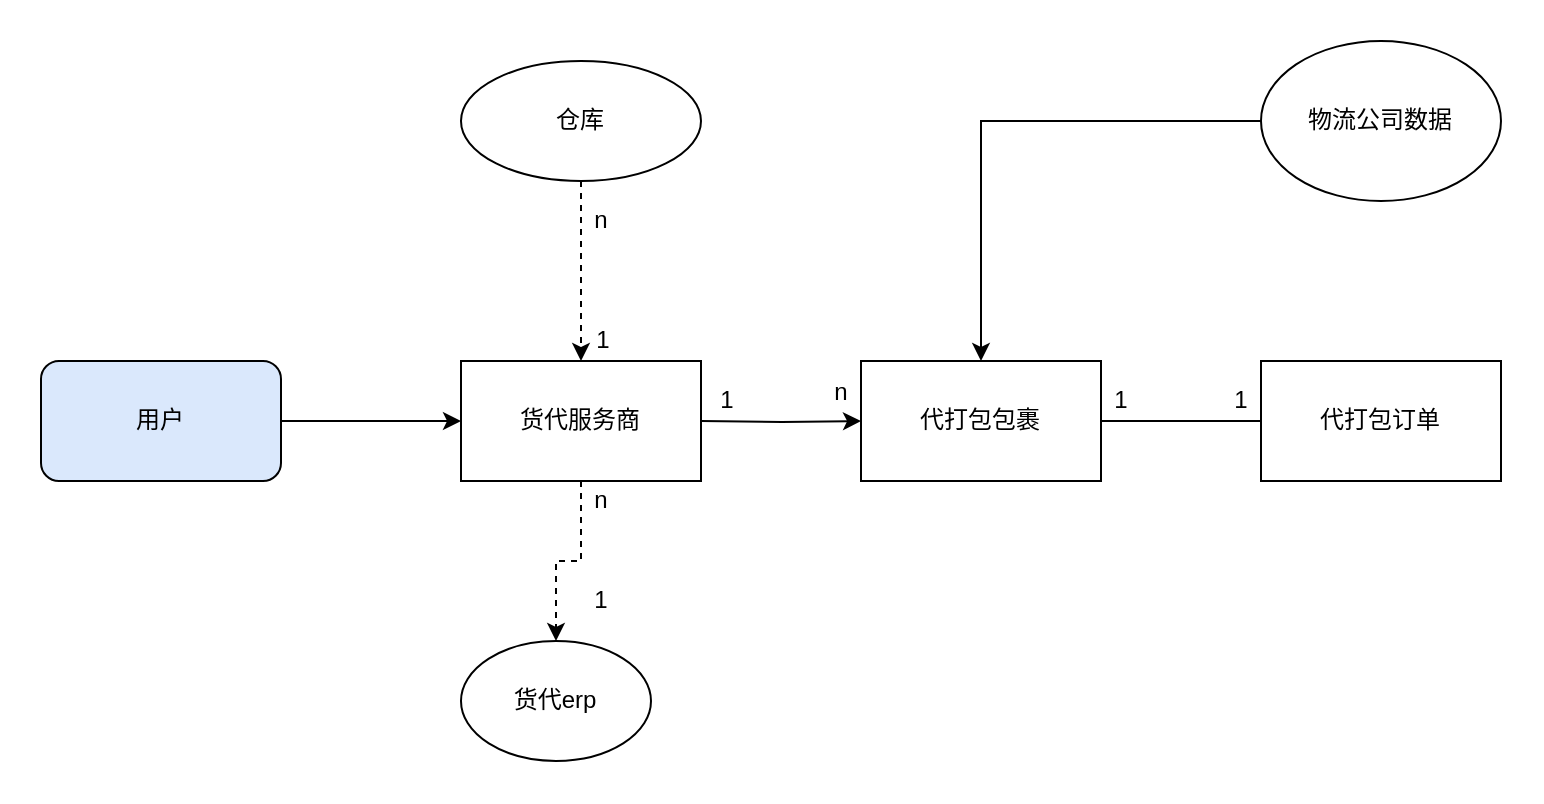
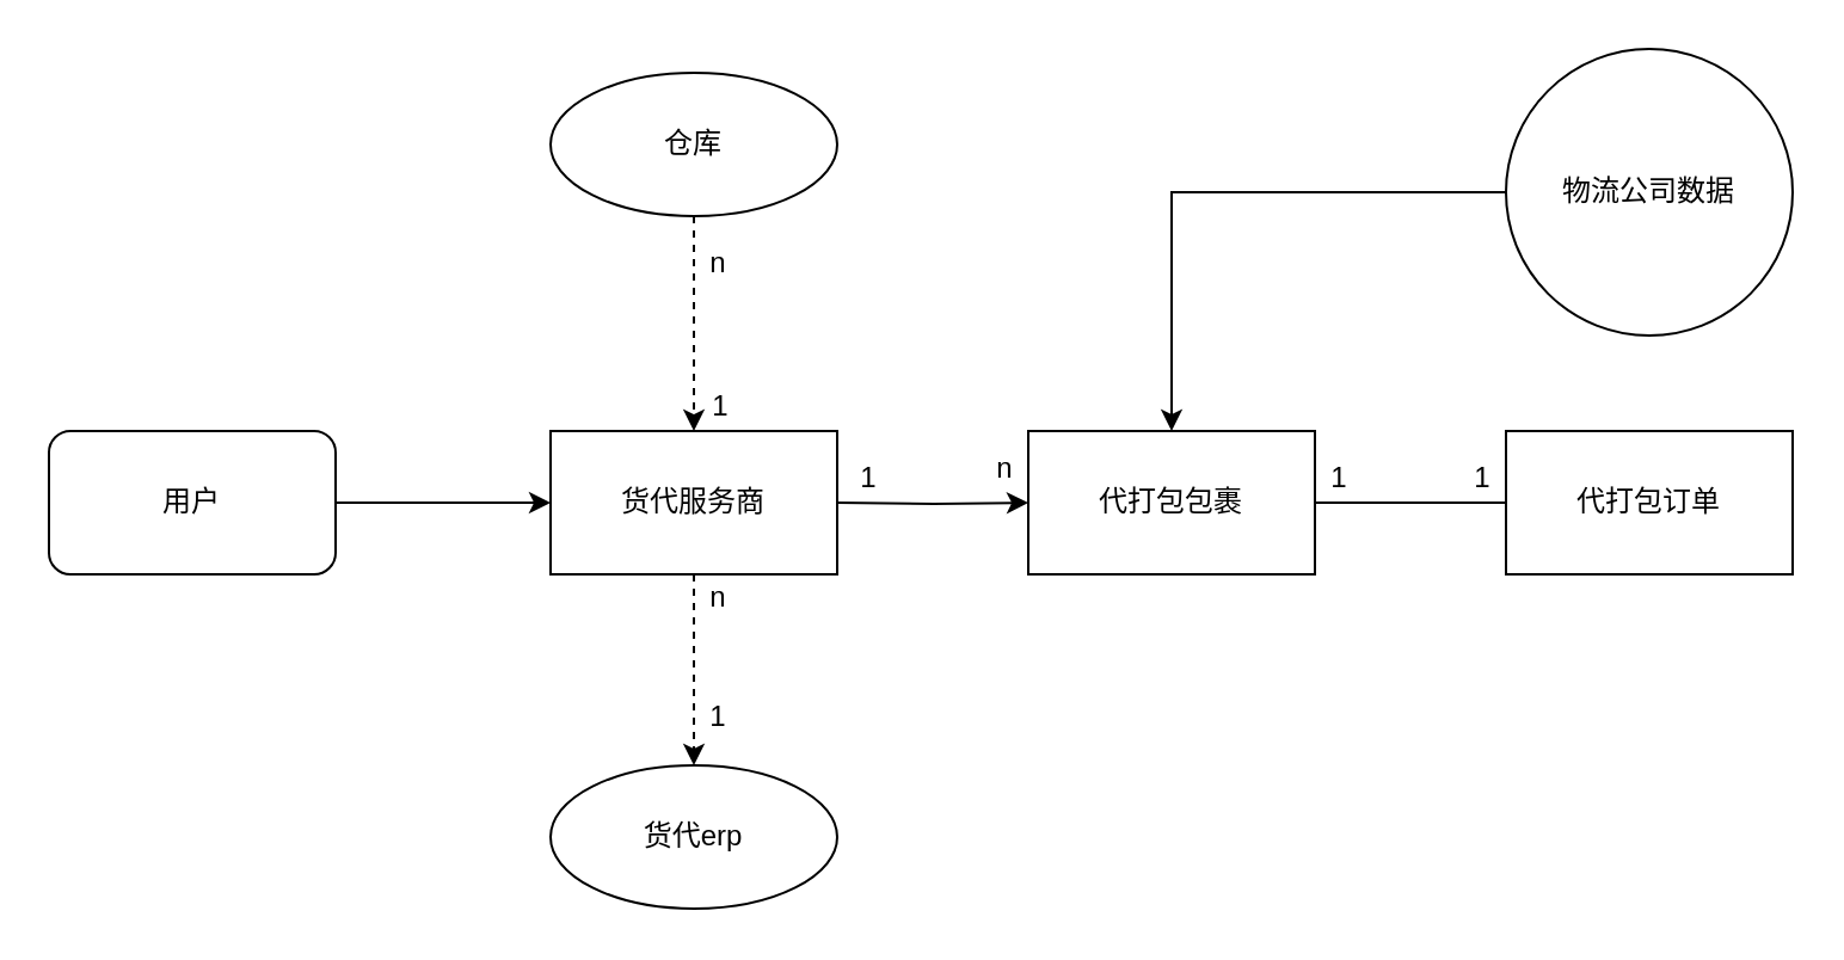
  <mxCell id="0" />
  <mxCell id="1" parent="0" />
  <mxCell id="2" value="" style="edgeStyle=orthogonalEdgeStyle;rounded=0;orthogonalLoop=1;jettySize=auto;html=1;" edge="1" parent="1" target="4"><mxGeometry relative="1" as="geometry"><mxPoint x="350" y="210" as="sourcePoint" /></mxGeometry></mxCell>
  <mxCell id="3" value="" style="edgeStyle=orthogonalEdgeStyle;rounded=0;orthogonalLoop=1;jettySize=auto;html=1;endArrow=none;" edge="1" parent="1" source="4" target="5"><mxGeometry relative="1" as="geometry" /></mxCell>
  <mxCell id="4" value="代打包包裹" style="whiteSpace=wrap;html=1;rounded=0;" vertex="1" parent="1"><mxGeometry x="430" y="180" width="120" height="60" as="geometry" /></mxCell>
  <mxCell id="5" value="代打包订单" style="whiteSpace=wrap;html=1;rounded=0;" vertex="1" parent="1"><mxGeometry x="630" y="180" width="120" height="60" as="geometry" /></mxCell>
  <mxCell id="6" value="" style="edgeStyle=orthogonalEdgeStyle;rounded=0;orthogonalLoop=1;jettySize=auto;html=1;dashed=1;" edge="1" parent="1" source="7" target="12"><mxGeometry relative="1" as="geometry" /></mxCell>
  <mxCell id="7" value="货代服务商" style="rounded=0;whiteSpace=wrap;html=1;" vertex="1" parent="1"><mxGeometry x="230" y="180" width="120" height="60" as="geometry" /></mxCell>
  <mxCell id="8" value="" style="edgeStyle=orthogonalEdgeStyle;rounded=0;orthogonalLoop=1;jettySize=auto;html=1;" edge="1" parent="1" source="9" target="7"><mxGeometry relative="1" as="geometry" /></mxCell>
- <mxCell id="9" value="用户" style="rounded=1;whiteSpace=wrap;html=1;fillColor=#dae8fc;" vertex="1" parent="1"><mxGeometry x="20" y="180" width="120" height="60" as="geometry" /></mxCell>
+ <mxCell id="9" value="用户" style="rounded=1;whiteSpace=wrap;html=1;" vertex="1" parent="1"><mxGeometry x="20" y="180" width="120" height="60" as="geometry" /></mxCell>
  <mxCell id="10" value="" style="edgeStyle=orthogonalEdgeStyle;rounded=0;orthogonalLoop=1;jettySize=auto;html=1;dashed=1;" edge="1" parent="1" source="11" target="7"><mxGeometry relative="1" as="geometry" /></mxCell>
  <mxCell id="11" value="仓库" style="ellipse;whiteSpace=wrap;html=1;" vertex="1" parent="1"><mxGeometry x="230" y="30" width="120" height="60" as="geometry" /></mxCell>
- <mxCell id="12" value="货代erp" style="ellipse;whiteSpace=wrap;html=1;rounded=0;" vertex="1" parent="1"><mxGeometry x="230" y="320" width="95" height="60" as="geometry" /></mxCell>
+ <mxCell id="12" value="货代erp" style="ellipse;whiteSpace=wrap;html=1;rounded=0;" vertex="1" parent="1"><mxGeometry x="230" y="320" width="120" height="60" as="geometry" /></mxCell>
  <mxCell id="13" value="" style="edgeStyle=orthogonalEdgeStyle;rounded=0;orthogonalLoop=1;jettySize=auto;html=1;" edge="1" parent="1" source="14" target="4"><mxGeometry relative="1" as="geometry" /></mxCell>
- <mxCell id="14" value="物流公司数据" style="ellipse;whiteSpace=wrap;html=1;" vertex="1" parent="1"><mxGeometry x="630" y="20" width="120" height="80" as="geometry" /></mxCell>
+ <mxCell id="14" value="物流公司数据" style="ellipse;whiteSpace=wrap;html=1;" vertex="1" parent="1"><mxGeometry x="630" y="20" width="120" height="120" as="geometry" /></mxCell>
  <mxCell id="15" value="n" style="text;html=1;align=center;verticalAlign=middle;resizable=0;points=[];autosize=1;strokeColor=none;fillColor=none;" vertex="1" parent="1"><mxGeometry x="290" y="100" width="20" height="20" as="geometry" /></mxCell>
  <mxCell id="16" value="1" style="text;html=1;align=center;verticalAlign=middle;resizable=0;points=[];autosize=1;strokeColor=none;fillColor=none;" vertex="1" parent="1"><mxGeometry x="291" y="160" width="20" height="20" as="geometry" /></mxCell>
  <mxCell id="17" value="n" style="text;html=1;align=center;verticalAlign=middle;resizable=0;points=[];autosize=1;strokeColor=none;fillColor=none;" vertex="1" parent="1"><mxGeometry x="290" y="240" width="20" height="20" as="geometry" /></mxCell>
  <mxCell id="18" value="1" style="text;html=1;align=center;verticalAlign=middle;resizable=0;points=[];autosize=1;strokeColor=none;fillColor=none;" vertex="1" parent="1"><mxGeometry x="290" y="290" width="20" height="20" as="geometry" /></mxCell>
  <mxCell id="19" value="1" style="text;html=1;align=center;verticalAlign=middle;resizable=0;points=[];autosize=1;strokeColor=none;fillColor=none;" vertex="1" parent="1"><mxGeometry x="353" y="190" width="20" height="20" as="geometry" /></mxCell>
  <mxCell id="20" value="n" style="text;html=1;align=center;verticalAlign=middle;resizable=0;points=[];autosize=1;strokeColor=none;fillColor=none;" vertex="1" parent="1"><mxGeometry x="410" y="186" width="20" height="20" as="geometry" /></mxCell>
  <mxCell id="21" value="1" style="text;html=1;align=center;verticalAlign=middle;resizable=0;points=[];autosize=1;strokeColor=none;fillColor=none;" vertex="1" parent="1"><mxGeometry x="550" y="190" width="20" height="20" as="geometry" /></mxCell>
  <mxCell id="22" value="1" style="text;html=1;align=center;verticalAlign=middle;resizable=0;points=[];autosize=1;strokeColor=none;fillColor=none;" vertex="1" parent="1"><mxGeometry x="610" y="190" width="20" height="20" as="geometry" /></mxCell>
